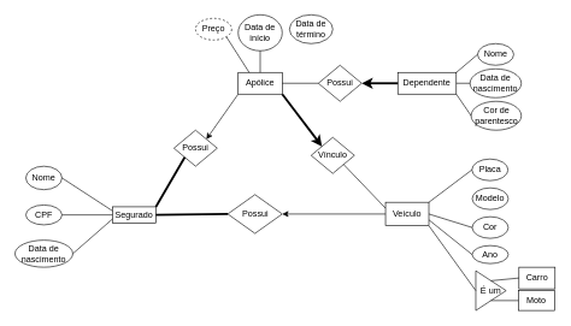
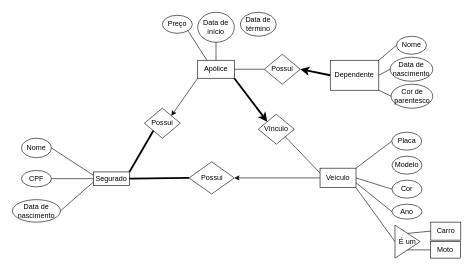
  <mxCell id="0" />
  <mxCell id="1" parent="0" />
  <mxCell id="2" value="Segurado" style="rounded=0;whiteSpace=wrap;html=1;" vertex="1" parent="1"><mxGeometry x="155" y="286.25" width="60" height="22.5" as="geometry" /></mxCell>
  <mxCell id="3" value="Nome" style="ellipse;whiteSpace=wrap;html=1;" vertex="1" parent="1"><mxGeometry x="35" y="230" width="50" height="32.5" as="geometry" /></mxCell>
  <mxCell id="4" value="CPF" style="ellipse;whiteSpace=wrap;html=1;" vertex="1" parent="1"><mxGeometry x="35" y="283.75" width="50" height="27.5" as="geometry" /></mxCell>
  <mxCell id="5" value="Data de nascimento" style="ellipse;whiteSpace=wrap;html=1;" vertex="1" parent="1"><mxGeometry x="20" y="332.5" width="80" height="37.5" as="geometry" /></mxCell>
  <mxCell id="6" value="" style="endArrow=none;html=1;rounded=0;entryX=0;entryY=0.25;entryDx=0;entryDy=0;exitX=1;exitY=0.5;exitDx=0;exitDy=0;" edge="1" parent="1" source="3" target="2"><mxGeometry width="50" height="50" relative="1" as="geometry"><mxPoint x="105" y="240.178" as="sourcePoint" /><mxPoint x="218.18" y="342.5" as="targetPoint" /></mxGeometry></mxCell>
  <mxCell id="7" value="" style="endArrow=none;html=1;rounded=0;entryX=0;entryY=0.5;entryDx=0;entryDy=0;exitX=1;exitY=0.5;exitDx=0;exitDy=0;" edge="1" parent="1" source="4" target="2"><mxGeometry width="50" height="50" relative="1" as="geometry"><mxPoint x="105" y="302.498" as="sourcePoint" /><mxPoint x="205" y="359.82" as="targetPoint" /></mxGeometry></mxCell>
  <mxCell id="8" value="" style="endArrow=none;html=1;rounded=0;entryX=0;entryY=0.75;entryDx=0;entryDy=0;exitX=1;exitY=0.5;exitDx=0;exitDy=0;" edge="1" parent="1" source="5" target="2"><mxGeometry width="50" height="50" relative="1" as="geometry"><mxPoint x="115" y="362.5" as="sourcePoint" /><mxPoint x="205" y="372.5" as="targetPoint" /></mxGeometry></mxCell>
  <mxCell id="9" value="Veículo" style="rounded=0;whiteSpace=wrap;html=1;" vertex="1" parent="1"><mxGeometry x="533" y="280" width="60" height="32.5" as="geometry" /></mxCell>
  <mxCell id="10" value="Placa" style="ellipse;whiteSpace=wrap;html=1;" vertex="1" parent="1"><mxGeometry x="652.63" y="220" width="50" height="30" as="geometry" /></mxCell>
  <mxCell id="11" value="Modelo" style="ellipse;whiteSpace=wrap;html=1;" vertex="1" parent="1"><mxGeometry x="653" y="260" width="50" height="30" as="geometry" /></mxCell>
  <mxCell id="12" value="Cor" style="ellipse;whiteSpace=wrap;html=1;" vertex="1" parent="1"><mxGeometry x="653" y="300" width="50" height="30" as="geometry" /></mxCell>
  <mxCell id="13" value="Ano" style="ellipse;whiteSpace=wrap;html=1;" vertex="1" parent="1"><mxGeometry x="653" y="340" width="50" height="25" as="geometry" /></mxCell>
  <mxCell id="14" value="Apólice" style="rounded=0;whiteSpace=wrap;html=1;" vertex="1" parent="1"><mxGeometry x="329" y="100" width="61" height="30" as="geometry" /></mxCell>
- <mxCell id="15" value="Preço" style="ellipse;whiteSpace=wrap;html=1;dashed=1;" vertex="1" parent="1"><mxGeometry x="270" y="25" width="50" height="30" as="geometry" /></mxCell>
+ <mxCell id="15" value="Preço" style="ellipse;whiteSpace=wrap;html=1;" vertex="1" parent="1"><mxGeometry x="270" y="25" width="50" height="30" as="geometry" /></mxCell>
  <mxCell id="16" value="Data de início" style="ellipse;whiteSpace=wrap;html=1;" vertex="1" parent="1"><mxGeometry x="329" y="20" width="61" height="50" as="geometry" /></mxCell>
  <mxCell id="17" value="Data de término" style="ellipse;whiteSpace=wrap;html=1;" vertex="1" parent="1"><mxGeometry x="400" y="20" width="60" height="40" as="geometry" /></mxCell>
  <mxCell id="18" value="" style="endArrow=none;html=1;rounded=0;entryX=0.25;entryY=0;entryDx=0;entryDy=0;exitX=1;exitY=1;exitDx=0;exitDy=0;" edge="1" parent="1" source="15" target="14"><mxGeometry width="50" height="50" relative="1" as="geometry"><mxPoint x="350" y="290" as="sourcePoint" /><mxPoint x="400" y="240" as="targetPoint" /></mxGeometry></mxCell>
  <mxCell id="19" value="" style="endArrow=none;html=1;rounded=0;entryX=0.5;entryY=0;entryDx=0;entryDy=0;exitX=0.5;exitY=1;exitDx=0;exitDy=0;" edge="1" parent="1" source="16" target="14"><mxGeometry width="50" height="50" relative="1" as="geometry"><mxPoint x="350" y="290" as="sourcePoint" /><mxPoint x="400" y="240" as="targetPoint" /></mxGeometry></mxCell>
- <mxCell id="20" value="Dependente" style="rounded=0;whiteSpace=wrap;html=1;" vertex="1" parent="1"><mxGeometry x="550" y="100" width="81" height="30" as="geometry" /></mxCell>
+ <mxCell id="20" value="Dependente" style="rounded=0;whiteSpace=wrap;html=1;" vertex="1" parent="1"><mxGeometry x="550" y="100" width="81" height="50" as="geometry" /></mxCell>
  <mxCell id="21" value="Data de nascimento" style="ellipse;whiteSpace=wrap;html=1;" vertex="1" parent="1"><mxGeometry x="650" y="95" width="71" height="40" as="geometry" /></mxCell>
  <mxCell id="22" value="Nome" style="ellipse;whiteSpace=wrap;html=1;" vertex="1" parent="1"><mxGeometry x="660.5" y="60" width="50" height="30" as="geometry" /></mxCell>
  <mxCell id="23" value="Cor de parentesco" style="ellipse;whiteSpace=wrap;html=1;" vertex="1" parent="1"><mxGeometry x="651.5" y="140" width="69.5" height="40" as="geometry" /></mxCell>
  <mxCell id="24" value="É um" style="triangle;whiteSpace=wrap;html=1;rotation=0;" vertex="1" parent="1"><mxGeometry x="658" y="375" width="42" height="55" as="geometry" /></mxCell>
  <mxCell id="25" value="Carro" style="rounded=0;whiteSpace=wrap;html=1;" vertex="1" parent="1"><mxGeometry x="717.75" y="370" width="50" height="30" as="geometry" /></mxCell>
  <mxCell id="26" value="Moto" style="rounded=0;whiteSpace=wrap;html=1;" vertex="1" parent="1"><mxGeometry x="717" y="402.5" width="50" height="27.5" as="geometry" /></mxCell>
  <mxCell id="27" value="" style="endArrow=none;html=1;rounded=0;entryX=0.5;entryY=0;entryDx=0;entryDy=0;exitX=0;exitY=0.5;exitDx=0;exitDy=0;" edge="1" parent="1" source="25" target="24"><mxGeometry width="50" height="50" relative="1" as="geometry"><mxPoint x="386.5" y="285" as="sourcePoint" /><mxPoint x="436.5" y="235" as="targetPoint" /></mxGeometry></mxCell>
  <mxCell id="28" value="" style="endArrow=none;html=1;rounded=0;entryX=0.5;entryY=1;entryDx=0;entryDy=0;exitX=0;exitY=0.5;exitDx=0;exitDy=0;" edge="1" parent="1" source="26" target="24"><mxGeometry width="50" height="50" relative="1" as="geometry"><mxPoint x="746.5" y="388.75" as="sourcePoint" /><mxPoint x="686.5" y="398.75" as="targetPoint" /></mxGeometry></mxCell>
  <mxCell id="29" value="Possui" style="rhombus;whiteSpace=wrap;html=1;" vertex="1" parent="1"><mxGeometry x="240" y="180" width="60" height="50" as="geometry" /></mxCell>
  <mxCell id="30" value="" style="endArrow=none;html=1;rounded=0;exitX=1;exitY=0;exitDx=0;exitDy=0;entryX=0;entryY=1;entryDx=0;entryDy=0;strokeWidth=3;" edge="1" parent="1" source="2" target="29"><mxGeometry width="50" height="50" relative="1" as="geometry"><mxPoint x="350" y="300" as="sourcePoint" /><mxPoint x="400" y="250" as="targetPoint" /></mxGeometry></mxCell>
  <mxCell id="31" value="" style="endArrow=none;html=1;rounded=0;exitX=1;exitY=0;exitDx=0;exitDy=0;entryX=0;entryY=1;entryDx=0;entryDy=0;strokeColor=default;startArrow=classic;startFill=1;" edge="1" parent="1" source="29" target="14"><mxGeometry width="50" height="50" relative="1" as="geometry"><mxPoint x="340" y="250" as="sourcePoint" /><mxPoint x="400" y="230" as="targetPoint" /></mxGeometry></mxCell>
  <mxCell id="32" value="Possui" style="rhombus;whiteSpace=wrap;html=1;" vertex="1" parent="1"><mxGeometry x="314.5" y="269.38" width="75.5" height="53.75" as="geometry" /></mxCell>
  <mxCell id="33" value="" style="endArrow=none;html=1;rounded=0;exitX=1;exitY=0.5;exitDx=0;exitDy=0;entryX=0;entryY=0.5;entryDx=0;entryDy=0;strokeWidth=3;" edge="1" parent="1" source="2" target="32"><mxGeometry width="50" height="50" relative="1" as="geometry"><mxPoint x="240" y="266.25" as="sourcePoint" /><mxPoint x="267.5" y="227.812" as="targetPoint" /></mxGeometry></mxCell>
  <mxCell id="34" value="" style="endArrow=none;html=1;rounded=0;entryX=1;entryY=0;entryDx=0;entryDy=0;exitX=0;exitY=0.5;exitDx=0;exitDy=0;" edge="1" parent="1" source="10" target="9"><mxGeometry width="50" height="50" relative="1" as="geometry"><mxPoint x="647" y="240" as="sourcePoint" /><mxPoint x="477" y="300" as="targetPoint" /></mxGeometry></mxCell>
  <mxCell id="35" value="" style="endArrow=none;html=1;rounded=0;entryX=0;entryY=0.5;entryDx=0;entryDy=0;exitX=1;exitY=1;exitDx=0;exitDy=0;" edge="1" parent="1" source="9" target="24"><mxGeometry width="50" height="50" relative="1" as="geometry"><mxPoint x="427" y="350" as="sourcePoint" /><mxPoint x="617" y="450" as="targetPoint" /></mxGeometry></mxCell>
  <mxCell id="36" value="" style="endArrow=none;html=1;rounded=0;entryX=0;entryY=0.5;entryDx=0;entryDy=0;exitX=1;exitY=0.75;exitDx=0;exitDy=0;" edge="1" parent="1" source="9" target="13"><mxGeometry width="50" height="50" relative="1" as="geometry"><mxPoint x="427" y="350" as="sourcePoint" /><mxPoint x="477" y="300" as="targetPoint" /></mxGeometry></mxCell>
  <mxCell id="37" value="" style="endArrow=none;html=1;rounded=0;entryX=0;entryY=0.5;entryDx=0;entryDy=0;exitX=1;exitY=0.5;exitDx=0;exitDy=0;" edge="1" parent="1" source="9" target="12"><mxGeometry width="50" height="50" relative="1" as="geometry"><mxPoint x="427" y="350" as="sourcePoint" /><mxPoint x="477" y="300" as="targetPoint" /></mxGeometry></mxCell>
  <mxCell id="38" value="Possui" style="rhombus;whiteSpace=wrap;html=1;" vertex="1" parent="1"><mxGeometry x="440" y="90" width="60" height="50" as="geometry" /></mxCell>
  <mxCell id="39" value="" style="endArrow=none;html=1;rounded=0;entryX=0;entryY=0.5;entryDx=0;entryDy=0;exitX=1;exitY=0.5;exitDx=0;exitDy=0;" edge="1" parent="1" source="14" target="38"><mxGeometry width="50" height="50" relative="1" as="geometry"><mxPoint x="410" y="280" as="sourcePoint" /><mxPoint x="460" y="230" as="targetPoint" /></mxGeometry></mxCell>
  <mxCell id="40" value="" style="endArrow=none;html=1;rounded=0;entryX=0;entryY=0.5;entryDx=0;entryDy=0;exitX=1;exitY=0.5;exitDx=0;exitDy=0;strokeWidth=3;startArrow=classic;startFill=1;" edge="1" parent="1" source="38" target="20"><mxGeometry width="50" height="50" relative="1" as="geometry"><mxPoint x="410" y="280" as="sourcePoint" /><mxPoint x="460" y="230" as="targetPoint" /></mxGeometry></mxCell>
  <mxCell id="41" value="" style="endArrow=none;html=1;rounded=0;entryX=0;entryY=0.5;entryDx=0;entryDy=0;exitX=1;exitY=1;exitDx=0;exitDy=0;" edge="1" parent="1" source="20" target="23"><mxGeometry width="50" height="50" relative="1" as="geometry"><mxPoint x="410" y="280" as="sourcePoint" /><mxPoint x="460" y="230" as="targetPoint" /></mxGeometry></mxCell>
  <mxCell id="42" value="" style="endArrow=none;html=1;rounded=0;entryX=0;entryY=0.5;entryDx=0;entryDy=0;exitX=1;exitY=0.5;exitDx=0;exitDy=0;" edge="1" parent="1" source="20" target="21"><mxGeometry width="50" height="50" relative="1" as="geometry"><mxPoint x="410" y="280" as="sourcePoint" /><mxPoint x="460" y="230" as="targetPoint" /></mxGeometry></mxCell>
  <mxCell id="43" value="" style="endArrow=none;html=1;rounded=0;entryX=0;entryY=0.5;entryDx=0;entryDy=0;exitX=1;exitY=0;exitDx=0;exitDy=0;" edge="1" parent="1" source="20" target="22"><mxGeometry width="50" height="50" relative="1" as="geometry"><mxPoint x="410" y="280" as="sourcePoint" /><mxPoint x="460" y="230" as="targetPoint" /></mxGeometry></mxCell>
  <mxCell id="44" value="Vínculo" style="rhombus;whiteSpace=wrap;html=1;" vertex="1" parent="1"><mxGeometry x="430" y="190" width="60" height="50" as="geometry" /></mxCell>
  <mxCell id="45" value="" style="endArrow=none;html=1;rounded=0;entryX=1;entryY=1;entryDx=0;entryDy=0;exitX=0;exitY=0.25;exitDx=0;exitDy=0;" edge="1" parent="1" source="9" target="44"><mxGeometry width="50" height="50" relative="1" as="geometry"><mxPoint x="410" y="300" as="sourcePoint" /><mxPoint x="460" y="250" as="targetPoint" /></mxGeometry></mxCell>
  <mxCell id="46" value="" style="endArrow=classic;html=1;rounded=0;entryX=0;entryY=0;entryDx=0;entryDy=0;exitX=1;exitY=1;exitDx=0;exitDy=0;endFill=1;strokeWidth=3;" edge="1" parent="1" source="14" target="44"><mxGeometry width="50" height="50" relative="1" as="geometry"><mxPoint x="410" y="280" as="sourcePoint" /><mxPoint x="460" y="230" as="targetPoint" /></mxGeometry></mxCell>
  <mxCell id="47" value="" style="endArrow=classic;html=1;rounded=0;exitX=0;exitY=0.5;exitDx=0;exitDy=0;entryX=1;entryY=0.5;entryDx=0;entryDy=0;" edge="1" parent="1" source="9" target="32"><mxGeometry width="50" height="50" relative="1" as="geometry"><mxPoint x="490" y="300" as="sourcePoint" /><mxPoint x="540" y="250" as="targetPoint" /></mxGeometry></mxCell>
